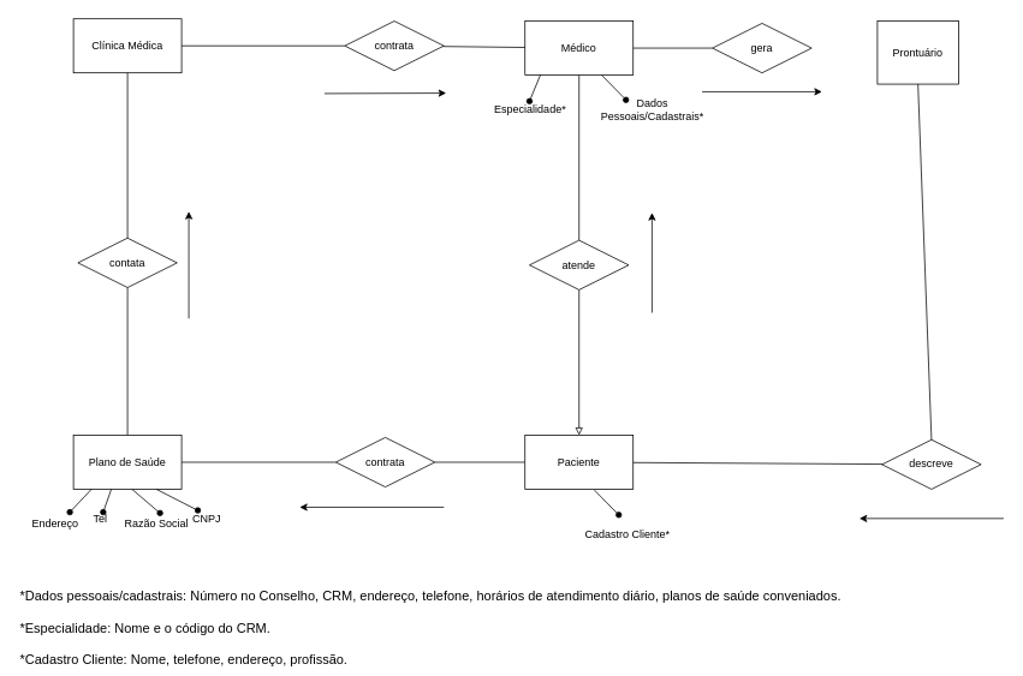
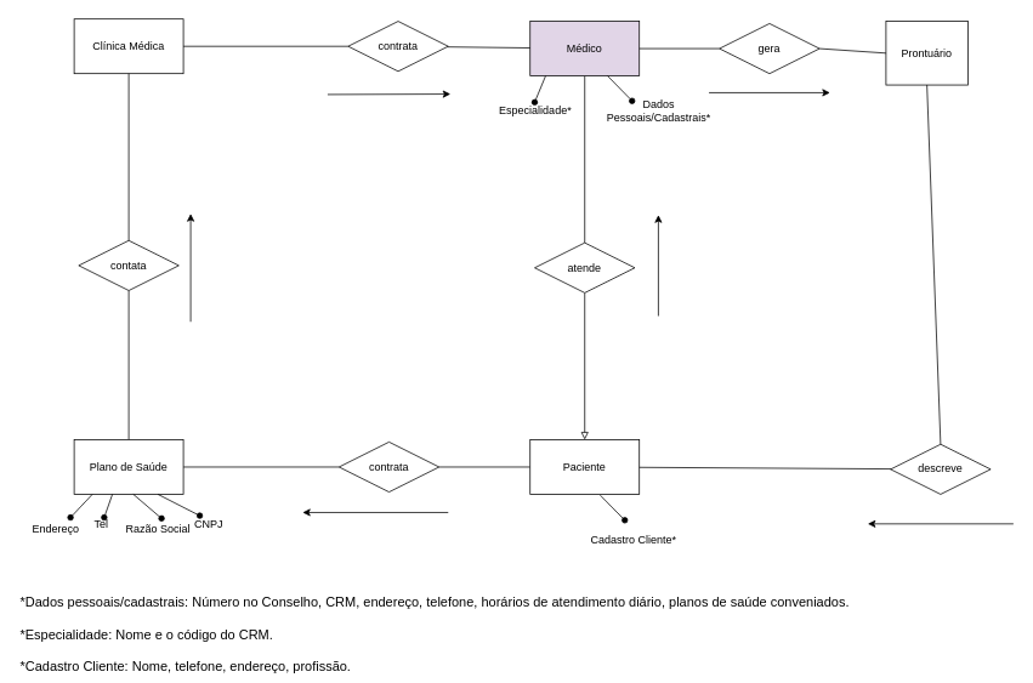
  <mxCell id="0" />
  <mxCell id="1" parent="0" />
  <mxCell id="2" style="edgeStyle=orthogonalEdgeStyle;rounded=0;orthogonalLoop=1;jettySize=auto;html=1;endArrow=none;endFill=0;entryX=0.5;entryY=0;entryDx=0;entryDy=0;" edge="1" parent="1" source="3" target="15"><mxGeometry relative="1" as="geometry"><mxPoint x="642" y="260" as="targetPoint" /></mxGeometry></mxCell>
- <mxCell id="3" value="Médico" style="rounded=0;whiteSpace=wrap;html=1;" vertex="1" parent="1"><mxGeometry x="582" y="22.5" width="120" height="60" as="geometry" /></mxCell>
+ <mxCell id="3" value="Médico" style="rounded=0;whiteSpace=wrap;html=1;fillColor=#e1d5e7;" vertex="1" parent="1"><mxGeometry x="582" y="22.5" width="120" height="60" as="geometry" /></mxCell>
  <mxCell id="4" value="Clínica Médica" style="rounded=0;whiteSpace=wrap;html=1;fillColor=#ffffff;gradientColor=none;" vertex="1" parent="1"><mxGeometry x="81" y="20" width="120" height="60" as="geometry" /></mxCell>
  <mxCell id="5" style="rounded=0;orthogonalLoop=1;jettySize=auto;html=1;exitX=0;exitY=0.5;exitDx=0;exitDy=0;entryX=1;entryY=0.5;entryDx=0;entryDy=0;endArrow=none;endFill=0;" edge="1" parent="1" source="6" target="8"><mxGeometry relative="1" as="geometry" /></mxCell>
  <mxCell id="6" value="contrata" style="rhombus;whiteSpace=wrap;html=1;fillColor=#ffffff;gradientColor=none;" vertex="1" parent="1"><mxGeometry x="372" y="485" width="110" height="55" as="geometry" /></mxCell>
  <mxCell id="7" style="edgeStyle=orthogonalEdgeStyle;rounded=0;orthogonalLoop=1;jettySize=auto;html=1;endArrow=none;endFill=0;entryX=0.5;entryY=1;entryDx=0;entryDy=0;" edge="1" parent="1" source="8" target="13"><mxGeometry relative="1" as="geometry"><mxPoint x="141" y="357.5" as="targetPoint" /></mxGeometry></mxCell>
  <mxCell id="8" value="Plano de Saúde" style="rounded=0;whiteSpace=wrap;html=1;fillColor=#ffffff;gradientColor=none;" vertex="1" parent="1"><mxGeometry x="81" y="482.5" width="120" height="60" as="geometry" /></mxCell>
  <mxCell id="9" style="edgeStyle=orthogonalEdgeStyle;rounded=0;orthogonalLoop=1;jettySize=auto;html=1;exitX=0;exitY=0.5;exitDx=0;exitDy=0;entryX=1;entryY=0.5;entryDx=0;entryDy=0;endArrow=none;endFill=0;" edge="1" parent="1" source="10" target="6"><mxGeometry relative="1" as="geometry" /></mxCell>
  <mxCell id="10" value="Paciente" style="rounded=0;whiteSpace=wrap;html=1;fillColor=#ffffff;gradientColor=none;" vertex="1" parent="1"><mxGeometry x="582" y="482.5" width="120" height="60" as="geometry" /></mxCell>
  <mxCell id="11" value="Prontuário" style="rounded=0;whiteSpace=wrap;html=1;fillColor=#ffffff;gradientColor=none;" vertex="1" parent="1"><mxGeometry x="973" y="22.5" width="90" height="70" as="geometry" /></mxCell>
  <mxCell id="12" style="edgeStyle=orthogonalEdgeStyle;rounded=0;orthogonalLoop=1;jettySize=auto;html=1;entryX=0.5;entryY=1;entryDx=0;entryDy=0;endArrow=none;endFill=0;" edge="1" parent="1" source="13" target="4"><mxGeometry relative="1" as="geometry" /></mxCell>
  <mxCell id="13" value="contata" style="rhombus;whiteSpace=wrap;html=1;fillColor=#ffffff;gradientColor=none;" vertex="1" parent="1"><mxGeometry x="86" y="263.5" width="110" height="55" as="geometry" /></mxCell>
  <mxCell id="14" style="edgeStyle=orthogonalEdgeStyle;rounded=0;orthogonalLoop=1;jettySize=auto;html=1;entryX=0.5;entryY=0;entryDx=0;entryDy=0;endArrow=block;endFill=0;" edge="1" parent="1" source="15" target="10"><mxGeometry relative="1" as="geometry" /></mxCell>
  <mxCell id="15" value="atende" style="rhombus;whiteSpace=wrap;html=1;fillColor=#ffffff;gradientColor=none;" vertex="1" parent="1"><mxGeometry x="587" y="266" width="110" height="55" as="geometry" /></mxCell>
  <mxCell id="16" style="edgeStyle=orthogonalEdgeStyle;rounded=0;orthogonalLoop=1;jettySize=auto;html=1;entryX=1;entryY=0.5;entryDx=0;entryDy=0;endArrow=none;endFill=0;exitX=0;exitY=0.5;exitDx=0;exitDy=0;" edge="1" parent="1" source="18" target="3"><mxGeometry relative="1" as="geometry"><mxPoint x="792" y="52.5" as="sourcePoint" /></mxGeometry></mxCell>
+ <mxCell id="17" style="rounded=0;orthogonalLoop=1;jettySize=auto;html=1;exitX=1;exitY=0.5;exitDx=0;exitDy=0;entryX=0;entryY=0.5;entryDx=0;entryDy=0;endArrow=none;endFill=0;" edge="1" parent="1" source="18" target="11"><mxGeometry relative="1" as="geometry" /></mxCell>
  <mxCell id="18" value="gera" style="rhombus;whiteSpace=wrap;html=1;fillColor=#ffffff;gradientColor=none;" vertex="1" parent="1"><mxGeometry x="790" y="25" width="110" height="55" as="geometry" /></mxCell>
  <mxCell id="19" style="rounded=0;orthogonalLoop=1;jettySize=auto;html=1;entryX=1;entryY=0.5;entryDx=0;entryDy=0;endArrow=none;endFill=0;" edge="1" parent="1" source="21" target="4"><mxGeometry relative="1" as="geometry" /></mxCell>
  <mxCell id="20" style="edgeStyle=none;rounded=0;orthogonalLoop=1;jettySize=auto;html=1;endArrow=none;endFill=0;" edge="1" parent="1" source="21" target="3"><mxGeometry relative="1" as="geometry" /></mxCell>
  <mxCell id="21" value="contrata" style="rhombus;whiteSpace=wrap;html=1;fillColor=#ffffff;gradientColor=none;" vertex="1" parent="1"><mxGeometry x="382" y="22.5" width="110" height="55" as="geometry" /></mxCell>
  <mxCell id="22" style="edgeStyle=none;rounded=0;orthogonalLoop=1;jettySize=auto;html=1;endArrow=none;endFill=0;" edge="1" parent="1" source="24" target="10"><mxGeometry relative="1" as="geometry" /></mxCell>
  <mxCell id="23" style="edgeStyle=none;rounded=0;orthogonalLoop=1;jettySize=auto;html=1;entryX=0.5;entryY=1;entryDx=0;entryDy=0;endArrow=none;endFill=0;exitX=0.5;exitY=0;exitDx=0;exitDy=0;" edge="1" parent="1" source="24" target="11"><mxGeometry relative="1" as="geometry" /></mxCell>
  <mxCell id="24" value="descreve" style="rhombus;whiteSpace=wrap;html=1;fillColor=#ffffff;gradientColor=none;" vertex="1" parent="1"><mxGeometry x="978" y="487.5" width="110" height="55" as="geometry" /></mxCell>
  <mxCell id="25" value="" style="endArrow=classic;html=1;" edge="1" parent="1"><mxGeometry width="50" height="50" relative="1" as="geometry"><mxPoint x="492" y="562.5" as="sourcePoint" /><mxPoint x="332" y="562.5" as="targetPoint" /></mxGeometry></mxCell>
  <mxCell id="26" value="" style="endArrow=classic;html=1;" edge="1" parent="1"><mxGeometry width="50" height="50" relative="1" as="geometry"><mxPoint x="1113" y="575" as="sourcePoint" /><mxPoint x="953" y="575" as="targetPoint" /></mxGeometry></mxCell>
  <mxCell id="27" value="" style="endArrow=classic;html=1;" edge="1" parent="1"><mxGeometry width="50" height="50" relative="1" as="geometry"><mxPoint x="359.5" y="103" as="sourcePoint" /><mxPoint x="494.5" y="102.5" as="targetPoint" /></mxGeometry></mxCell>
  <mxCell id="28" value="" style="endArrow=classic;html=1;" edge="1" parent="1"><mxGeometry width="50" height="50" relative="1" as="geometry"><mxPoint x="209" y="352.86" as="sourcePoint" /><mxPoint x="209" y="234.14" as="targetPoint" /></mxGeometry></mxCell>
  <mxCell id="29" value="" style="endArrow=classic;html=1;" edge="1" parent="1"><mxGeometry width="50" height="50" relative="1" as="geometry"><mxPoint x="722.91" y="346.5" as="sourcePoint" /><mxPoint x="722.91" y="235.5" as="targetPoint" /></mxGeometry></mxCell>
  <mxCell id="30" value="" style="endArrow=classic;html=1;" edge="1" parent="1"><mxGeometry width="50" height="50" relative="1" as="geometry"><mxPoint x="778.5" y="101" as="sourcePoint" /><mxPoint x="911.5" y="101" as="targetPoint" /></mxGeometry></mxCell>
  <mxCell id="31" value="" style="endArrow=oval;html=1;endFill=1;" edge="1" parent="1"><mxGeometry width="50" height="50" relative="1" as="geometry"><mxPoint x="667" y="82.5" as="sourcePoint" /><mxPoint x="694" y="110" as="targetPoint" /></mxGeometry></mxCell>
  <mxCell id="32" value="Dados Pessoais/Cadastrais*" style="text;html=1;strokeColor=none;fillColor=none;align=center;verticalAlign=middle;whiteSpace=wrap;rounded=0;" vertex="1" parent="1"><mxGeometry x="678" y="110.5" width="91" height="20" as="geometry" /></mxCell>
  <mxCell id="33" value="&lt;span lang=&quot;PT&quot; style=&quot;font-size: 11.0pt ; font-family: &amp;#34;arial&amp;#34; , &amp;#34;sans-serif&amp;#34;&quot;&gt;*Dados pessoais/cadastrais: Número no Conselho, CRM, endereço, telefone,&lt;span style=&quot;letter-spacing: 0.05pt&quot;&gt; &lt;/span&gt;horários de atendimento diário, planos de saúde conveniados.&lt;br&gt;&lt;br&gt;*Especialidade: N&lt;span lang=&quot;PT&quot; style=&quot;font-size: 11.0pt ; font-family: &amp;#34;arial&amp;#34; , &amp;#34;sans-serif&amp;#34;&quot;&gt;ome e o código do CRM.&lt;br&gt;&lt;/span&gt;&lt;br&gt;*Cadastro Cliente: Nome, telefone, endereço, profissão.&lt;br&gt;&lt;/span&gt;" style="text;html=1;strokeColor=none;fillColor=none;align=left;verticalAlign=middle;whiteSpace=wrap;rounded=0;" vertex="1" parent="1"><mxGeometry x="20" y="666" width="928" height="62" as="geometry" /></mxCell>
  <mxCell id="34" value="" style="endArrow=oval;html=1;endFill=1;" edge="1" parent="1"><mxGeometry width="50" height="50" relative="1" as="geometry"><mxPoint x="599" y="82.5" as="sourcePoint" /><mxPoint x="587" y="111.5" as="targetPoint" /></mxGeometry></mxCell>
  <mxCell id="35" value="Especialidade*" style="text;html=1;strokeColor=none;fillColor=none;align=center;verticalAlign=middle;whiteSpace=wrap;rounded=0;" vertex="1" parent="1"><mxGeometry x="568" y="110.5" width="40" height="20" as="geometry" /></mxCell>
  <mxCell id="36" value="" style="endArrow=oval;html=1;endFill=1;entryX=0.25;entryY=0;entryDx=0;entryDy=0;" edge="1" parent="1" target="39"><mxGeometry width="50" height="50" relative="1" as="geometry"><mxPoint x="173" y="542.5" as="sourcePoint" /><mxPoint x="206" y="573" as="targetPoint" /></mxGeometry></mxCell>
  <mxCell id="37" value="" style="endArrow=oval;html=1;endFill=1;" edge="1" parent="1"><mxGeometry width="50" height="50" relative="1" as="geometry"><mxPoint x="146" y="542.5" as="sourcePoint" /><mxPoint x="177" y="569" as="targetPoint" /></mxGeometry></mxCell>
  <mxCell id="38" value="Razão Social" style="text;html=1;strokeColor=none;fillColor=none;align=center;verticalAlign=middle;whiteSpace=wrap;rounded=0;" vertex="1" parent="1"><mxGeometry x="134" y="571" width="79" height="20" as="geometry" /></mxCell>
  <mxCell id="39" value="CNPJ" style="text;html=1;strokeColor=none;fillColor=none;align=center;verticalAlign=middle;whiteSpace=wrap;rounded=0;" vertex="1" parent="1"><mxGeometry x="209" y="566" width="40" height="20" as="geometry" /></mxCell>
  <mxCell id="40" value="" style="endArrow=oval;html=1;endFill=1;" edge="1" parent="1"><mxGeometry width="50" height="50" relative="1" as="geometry"><mxPoint x="101" y="542.5" as="sourcePoint" /><mxPoint x="77" y="568" as="targetPoint" /></mxGeometry></mxCell>
  <mxCell id="41" value="Endereço" style="text;html=1;strokeColor=none;fillColor=none;align=center;verticalAlign=middle;whiteSpace=wrap;rounded=0;" vertex="1" parent="1"><mxGeometry x="41" y="571" width="40" height="20" as="geometry" /></mxCell>
  <mxCell id="42" value="" style="endArrow=oval;html=1;endFill=1;" edge="1" parent="1"><mxGeometry width="50" height="50" relative="1" as="geometry"><mxPoint x="123" y="542.5" as="sourcePoint" /><mxPoint x="114" y="568" as="targetPoint" /></mxGeometry></mxCell>
  <mxCell id="43" value="Tel" style="text;html=1;strokeColor=none;fillColor=none;align=center;verticalAlign=middle;whiteSpace=wrap;rounded=0;" vertex="1" parent="1"><mxGeometry x="91" y="566" width="40" height="20" as="geometry" /></mxCell>
  <mxCell id="44" value="Cadastro Cliente*" style="text;html=1;strokeColor=none;fillColor=none;align=center;verticalAlign=middle;whiteSpace=wrap;rounded=0;" vertex="1" parent="1"><mxGeometry x="643" y="583" width="106" height="20" as="geometry" /></mxCell>
  <mxCell id="45" value="" style="endArrow=oval;html=1;endFill=1;" edge="1" parent="1"><mxGeometry width="50" height="50" relative="1" as="geometry"><mxPoint x="659" y="543.5" as="sourcePoint" /><mxPoint x="686" y="571" as="targetPoint" /></mxGeometry></mxCell>
